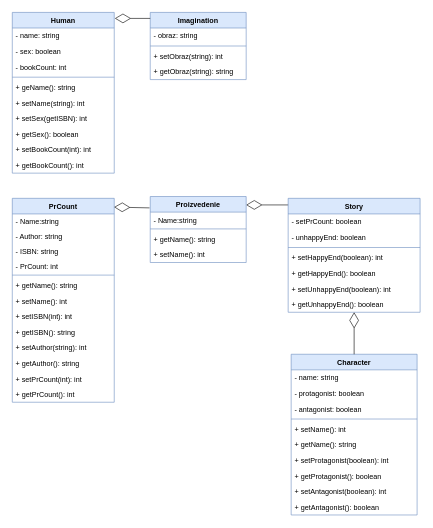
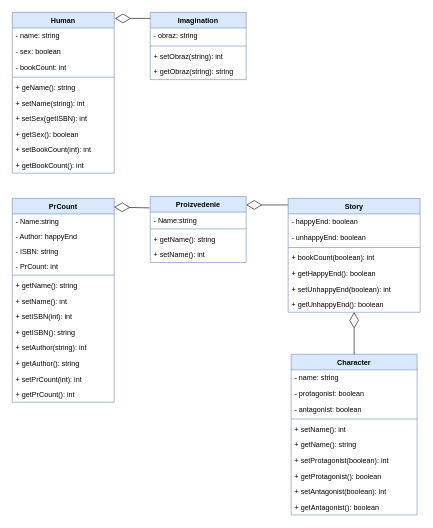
  <mxCell id="0" />
  <mxCell id="1" parent="0" />
  <mxCell id="2" value="Human" style="swimlane;fontStyle=1;align=center;verticalAlign=top;childLayout=stackLayout;horizontal=1;startSize=26;horizontalStack=0;resizeParent=1;resizeParentMax=0;resizeLast=0;collapsible=1;marginBottom=0;fillColor=#dae8fc;strokeColor=#6c8ebf;" parent="1" vertex="1"><mxGeometry x="20" y="20" width="170" height="268" as="geometry" /></mxCell>
  <mxCell id="3" value="- name: string" style="text;strokeColor=none;fillColor=none;align=left;verticalAlign=top;spacingLeft=4;spacingRight=4;overflow=hidden;rotatable=0;points=[[0,0.5],[1,0.5]];portConstraint=eastwest;" parent="2" vertex="1"><mxGeometry y="26" width="170" height="26" as="geometry" /></mxCell>
  <mxCell id="4" value="- sex: boolean" style="text;strokeColor=none;fillColor=none;align=left;verticalAlign=top;spacingLeft=4;spacingRight=4;overflow=hidden;rotatable=0;points=[[0,0.5],[1,0.5]];portConstraint=eastwest;" parent="2" vertex="1"><mxGeometry y="52" width="170" height="26" as="geometry" /></mxCell>
  <mxCell id="5" value="- bookCount: int" style="text;strokeColor=none;fillColor=none;align=left;verticalAlign=top;spacingLeft=4;spacingRight=4;overflow=hidden;rotatable=0;points=[[0,0.5],[1,0.5]];portConstraint=eastwest;" parent="2" vertex="1"><mxGeometry y="78" width="170" height="26" as="geometry" /></mxCell>
  <mxCell id="6" value="" style="line;strokeWidth=1;fillColor=none;align=left;verticalAlign=middle;spacingTop=-1;spacingLeft=3;spacingRight=3;rotatable=0;labelPosition=right;points=[];portConstraint=eastwest;strokeColor=inherit;" parent="2" vertex="1"><mxGeometry y="104" width="170" height="8" as="geometry" /></mxCell>
  <mxCell id="7" value="+ geName(): string" style="text;strokeColor=none;fillColor=none;align=left;verticalAlign=top;spacingLeft=4;spacingRight=4;overflow=hidden;rotatable=0;points=[[0,0.5],[1,0.5]];portConstraint=eastwest;" parent="2" vertex="1"><mxGeometry y="112" width="170" height="26" as="geometry" /></mxCell>
  <mxCell id="8" value="+ setName(string): int" style="text;strokeColor=none;fillColor=none;align=left;verticalAlign=top;spacingLeft=4;spacingRight=4;overflow=hidden;rotatable=0;points=[[0,0.5],[1,0.5]];portConstraint=eastwest;" parent="2" vertex="1"><mxGeometry y="138" width="170" height="26" as="geometry" /></mxCell>
  <mxCell id="9" value="+ setSex(getISBN): int" style="text;strokeColor=none;fillColor=none;align=left;verticalAlign=top;spacingLeft=4;spacingRight=4;overflow=hidden;rotatable=0;points=[[0,0.5],[1,0.5]];portConstraint=eastwest;" parent="2" vertex="1"><mxGeometry y="164" width="170" height="26" as="geometry" /></mxCell>
  <mxCell id="10" value="+ getSex(): boolean" style="text;strokeColor=none;fillColor=none;align=left;verticalAlign=top;spacingLeft=4;spacingRight=4;overflow=hidden;rotatable=0;points=[[0,0.5],[1,0.5]];portConstraint=eastwest;" parent="2" vertex="1"><mxGeometry y="190" width="170" height="26" as="geometry" /></mxCell>
  <mxCell id="11" value="+ setBookCount(int): int" style="text;strokeColor=none;fillColor=none;align=left;verticalAlign=top;spacingLeft=4;spacingRight=4;overflow=hidden;rotatable=0;points=[[0,0.5],[1,0.5]];portConstraint=eastwest;" parent="2" vertex="1"><mxGeometry y="216" width="170" height="26" as="geometry" /></mxCell>
  <mxCell id="12" value="+ getBookCount(): int" style="text;strokeColor=none;fillColor=none;align=left;verticalAlign=top;spacingLeft=4;spacingRight=4;overflow=hidden;rotatable=0;points=[[0,0.5],[1,0.5]];portConstraint=eastwest;" parent="2" vertex="1"><mxGeometry y="242" width="170" height="26" as="geometry" /></mxCell>
  <mxCell id="13" value="PrCount" style="swimlane;fontStyle=1;align=center;verticalAlign=top;childLayout=stackLayout;horizontal=1;startSize=26;horizontalStack=0;resizeParent=1;resizeParentMax=0;resizeLast=0;collapsible=1;marginBottom=0;fillColor=#dae8fc;strokeColor=#6c8ebf;" parent="1" vertex="1"><mxGeometry x="20" y="330" width="170" height="340" as="geometry" /></mxCell>
  <mxCell id="14" value="- Name:string" style="text;strokeColor=none;fillColor=none;align=left;verticalAlign=top;spacingLeft=4;spacingRight=4;overflow=hidden;rotatable=0;points=[[0,0.5],[1,0.5]];portConstraint=eastwest;" parent="13" vertex="1"><mxGeometry y="26" width="170" height="24" as="geometry" /></mxCell>
- <mxCell id="15" value="- Author: string" style="text;strokeColor=none;fillColor=none;align=left;verticalAlign=top;spacingLeft=4;spacingRight=4;overflow=hidden;rotatable=0;points=[[0,0.5],[1,0.5]];portConstraint=eastwest;" parent="13" vertex="1"><mxGeometry y="50" width="170" height="26" as="geometry" /></mxCell>
+ <mxCell id="15" value="- Author: happyEnd" style="text;strokeColor=none;fillColor=none;align=left;verticalAlign=top;spacingLeft=4;spacingRight=4;overflow=hidden;rotatable=0;points=[[0,0.5],[1,0.5]];portConstraint=eastwest;" parent="13" vertex="1"><mxGeometry y="50" width="170" height="26" as="geometry" /></mxCell>
  <mxCell id="16" value="- ISBN: string&#10;" style="text;strokeColor=none;fillColor=none;align=left;verticalAlign=top;spacingLeft=4;spacingRight=4;overflow=hidden;rotatable=0;points=[[0,0.5],[1,0.5]];portConstraint=eastwest;" parent="13" vertex="1"><mxGeometry y="76" width="170" height="24" as="geometry" /></mxCell>
  <mxCell id="17" value="- PrCount: int&#10;" style="text;strokeColor=none;fillColor=none;align=left;verticalAlign=top;spacingLeft=4;spacingRight=4;overflow=hidden;rotatable=0;points=[[0,0.5],[1,0.5]];portConstraint=eastwest;" parent="13" vertex="1"><mxGeometry y="100" width="170" height="24" as="geometry" /></mxCell>
  <mxCell id="18" value="" style="line;strokeWidth=1;fillColor=none;align=left;verticalAlign=middle;spacingTop=-1;spacingLeft=3;spacingRight=3;rotatable=0;labelPosition=right;points=[];portConstraint=eastwest;strokeColor=inherit;" parent="13" vertex="1"><mxGeometry y="124" width="170" height="8" as="geometry" /></mxCell>
  <mxCell id="19" value="+ getName(): string" style="text;strokeColor=none;fillColor=none;align=left;verticalAlign=top;spacingLeft=4;spacingRight=4;overflow=hidden;rotatable=0;points=[[0,0.5],[1,0.5]];portConstraint=eastwest;" parent="13" vertex="1"><mxGeometry y="132" width="170" height="26" as="geometry" /></mxCell>
  <mxCell id="20" value="+ setName(): int" style="text;strokeColor=none;fillColor=none;align=left;verticalAlign=top;spacingLeft=4;spacingRight=4;overflow=hidden;rotatable=0;points=[[0,0.5],[1,0.5]];portConstraint=eastwest;" parent="13" vertex="1"><mxGeometry y="158" width="170" height="26" as="geometry" /></mxCell>
  <mxCell id="21" value="+ setISBN(int): int" style="text;strokeColor=none;fillColor=none;align=left;verticalAlign=top;spacingLeft=4;spacingRight=4;overflow=hidden;rotatable=0;points=[[0,0.5],[1,0.5]];portConstraint=eastwest;" parent="13" vertex="1"><mxGeometry y="184" width="170" height="26" as="geometry" /></mxCell>
  <mxCell id="22" value="+ getISBN(): string" style="text;strokeColor=none;fillColor=none;align=left;verticalAlign=top;spacingLeft=4;spacingRight=4;overflow=hidden;rotatable=0;points=[[0,0.5],[1,0.5]];portConstraint=eastwest;" parent="13" vertex="1"><mxGeometry y="210" width="170" height="26" as="geometry" /></mxCell>
  <mxCell id="23" value="+ setAuthor(string): int" style="text;strokeColor=none;fillColor=none;align=left;verticalAlign=top;spacingLeft=4;spacingRight=4;overflow=hidden;rotatable=0;points=[[0,0.5],[1,0.5]];portConstraint=eastwest;" parent="13" vertex="1"><mxGeometry y="236" width="170" height="26" as="geometry" /></mxCell>
  <mxCell id="24" value="+ getAuthor(): string" style="text;strokeColor=none;fillColor=none;align=left;verticalAlign=top;spacingLeft=4;spacingRight=4;overflow=hidden;rotatable=0;points=[[0,0.5],[1,0.5]];portConstraint=eastwest;" parent="13" vertex="1"><mxGeometry y="262" width="170" height="26" as="geometry" /></mxCell>
  <mxCell id="25" value="+ setPrCount(int): int" style="text;strokeColor=none;fillColor=none;align=left;verticalAlign=top;spacingLeft=4;spacingRight=4;overflow=hidden;rotatable=0;points=[[0,0.5],[1,0.5]];portConstraint=eastwest;" parent="13" vertex="1"><mxGeometry y="288" width="170" height="26" as="geometry" /></mxCell>
  <mxCell id="26" value="+ getPrCount(): int" style="text;strokeColor=none;fillColor=none;align=left;verticalAlign=top;spacingLeft=4;spacingRight=4;overflow=hidden;rotatable=0;points=[[0,0.5],[1,0.5]];portConstraint=eastwest;" parent="13" vertex="1"><mxGeometry y="314" width="170" height="26" as="geometry" /></mxCell>
  <mxCell id="27" value="" style="endArrow=diamondThin;endFill=0;endSize=24;html=1;rounded=0;exitX=-0.007;exitY=0.172;exitDx=0;exitDy=0;exitPerimeter=0;entryX=0.999;entryY=0.043;entryDx=0;entryDy=0;entryPerimeter=0;" parent="1" source="54" target="13" edge="1"><mxGeometry width="160" relative="1" as="geometry"><mxPoint x="251.12" y="339.856" as="sourcePoint" /><mxPoint x="220" y="430" as="targetPoint" /></mxGeometry></mxCell>
  <mxCell id="28" value="" style="endArrow=diamondThin;endFill=0;endSize=24;html=1;rounded=0;exitX=0.007;exitY=0.054;exitDx=0;exitDy=0;exitPerimeter=0;entryX=0.999;entryY=0.043;entryDx=0;entryDy=0;entryPerimeter=0;" parent="1" edge="1"><mxGeometry width="160" relative="1" as="geometry"><mxPoint x="481" y="341" as="sourcePoint" /><mxPoint x="410" y="341" as="targetPoint" /></mxGeometry></mxCell>
  <mxCell id="29" value="Story" style="swimlane;fontStyle=1;align=center;verticalAlign=top;childLayout=stackLayout;horizontal=1;startSize=26;horizontalStack=0;resizeParent=1;resizeParentMax=0;resizeLast=0;collapsible=1;marginBottom=0;fillColor=#dae8fc;strokeColor=#6c8ebf;" parent="1" vertex="1"><mxGeometry x="480" y="330" width="220" height="190" as="geometry" /></mxCell>
- <mxCell id="30" value="- setPrCount: boolean" style="text;strokeColor=none;fillColor=none;align=left;verticalAlign=top;spacingLeft=4;spacingRight=4;overflow=hidden;rotatable=0;points=[[0,0.5],[1,0.5]];portConstraint=eastwest;" vertex="1" parent="29"><mxGeometry y="26" width="220" height="26" as="geometry" /></mxCell>
+ <mxCell id="30" value="- happyEnd: boolean" style="text;strokeColor=none;fillColor=none;align=left;verticalAlign=top;spacingLeft=4;spacingRight=4;overflow=hidden;rotatable=0;points=[[0,0.5],[1,0.5]];portConstraint=eastwest;" vertex="1" parent="29"><mxGeometry y="26" width="220" height="26" as="geometry" /></mxCell>
  <mxCell id="31" value="- unhappyEnd: boolean" style="text;strokeColor=none;fillColor=none;align=left;verticalAlign=top;spacingLeft=4;spacingRight=4;overflow=hidden;rotatable=0;points=[[0,0.5],[1,0.5]];portConstraint=eastwest;" vertex="1" parent="29"><mxGeometry y="52" width="220" height="26" as="geometry" /></mxCell>
  <mxCell id="32" value="" style="line;strokeWidth=1;fillColor=none;align=left;verticalAlign=middle;spacingTop=-1;spacingLeft=3;spacingRight=3;rotatable=0;labelPosition=right;points=[];portConstraint=eastwest;strokeColor=inherit;" parent="29" vertex="1"><mxGeometry y="78" width="220" height="8" as="geometry" /></mxCell>
- <mxCell id="33" value="+ setHappyEnd(boolean): int" style="text;strokeColor=none;fillColor=none;align=left;verticalAlign=top;spacingLeft=4;spacingRight=4;overflow=hidden;rotatable=0;points=[[0,0.5],[1,0.5]];portConstraint=eastwest;" vertex="1" parent="29"><mxGeometry y="86" width="220" height="26" as="geometry" /></mxCell>
+ <mxCell id="33" value="+ bookCount(boolean): int" style="text;strokeColor=none;fillColor=none;align=left;verticalAlign=top;spacingLeft=4;spacingRight=4;overflow=hidden;rotatable=0;points=[[0,0.5],[1,0.5]];portConstraint=eastwest;" vertex="1" parent="29"><mxGeometry y="86" width="220" height="26" as="geometry" /></mxCell>
  <mxCell id="34" value="+ getHappyEnd(): boolean" style="text;strokeColor=none;fillColor=none;align=left;verticalAlign=top;spacingLeft=4;spacingRight=4;overflow=hidden;rotatable=0;points=[[0,0.5],[1,0.5]];portConstraint=eastwest;" vertex="1" parent="29"><mxGeometry y="112" width="220" height="26" as="geometry" /></mxCell>
  <mxCell id="35" value="+ setUnhappyEnd(boolean): int" style="text;strokeColor=none;fillColor=none;align=left;verticalAlign=top;spacingLeft=4;spacingRight=4;overflow=hidden;rotatable=0;points=[[0,0.5],[1,0.5]];portConstraint=eastwest;" vertex="1" parent="29"><mxGeometry y="138" width="220" height="26" as="geometry" /></mxCell>
  <mxCell id="36" value="+ getUnhappyEnd(): boolean" style="text;strokeColor=none;fillColor=none;align=left;verticalAlign=top;spacingLeft=4;spacingRight=4;overflow=hidden;rotatable=0;points=[[0,0.5],[1,0.5]];portConstraint=eastwest;" vertex="1" parent="29"><mxGeometry y="164" width="220" height="26" as="geometry" /></mxCell>
  <mxCell id="37" value="Character" style="swimlane;fontStyle=1;align=center;verticalAlign=top;childLayout=stackLayout;horizontal=1;startSize=26;horizontalStack=0;resizeParent=1;resizeParentMax=0;resizeLast=0;collapsible=1;marginBottom=0;fillColor=#dae8fc;strokeColor=#6c8ebf;" parent="1" vertex="1"><mxGeometry x="485" y="590" width="210" height="268" as="geometry" /></mxCell>
  <mxCell id="38" value="- name: string" style="text;strokeColor=none;fillColor=none;align=left;verticalAlign=top;spacingLeft=4;spacingRight=4;overflow=hidden;rotatable=0;points=[[0,0.5],[1,0.5]];portConstraint=eastwest;" parent="37" vertex="1"><mxGeometry y="26" width="210" height="26" as="geometry" /></mxCell>
  <mxCell id="39" value="- protagonist: boolean" style="text;strokeColor=none;fillColor=none;align=left;verticalAlign=top;spacingLeft=4;spacingRight=4;overflow=hidden;rotatable=0;points=[[0,0.5],[1,0.5]];portConstraint=eastwest;" parent="37" vertex="1"><mxGeometry y="52" width="210" height="26" as="geometry" /></mxCell>
  <mxCell id="40" value="- antagonist: boolean" style="text;strokeColor=none;fillColor=none;align=left;verticalAlign=top;spacingLeft=4;spacingRight=4;overflow=hidden;rotatable=0;points=[[0,0.5],[1,0.5]];portConstraint=eastwest;" parent="37" vertex="1"><mxGeometry y="78" width="210" height="26" as="geometry" /></mxCell>
  <mxCell id="41" value="" style="line;strokeWidth=1;fillColor=none;align=left;verticalAlign=middle;spacingTop=-1;spacingLeft=3;spacingRight=3;rotatable=0;labelPosition=right;points=[];portConstraint=eastwest;strokeColor=inherit;" parent="37" vertex="1"><mxGeometry y="104" width="210" height="8" as="geometry" /></mxCell>
  <mxCell id="42" value="+ setName(): int" style="text;strokeColor=none;fillColor=none;align=left;verticalAlign=top;spacingLeft=4;spacingRight=4;overflow=hidden;rotatable=0;points=[[0,0.5],[1,0.5]];portConstraint=eastwest;" parent="37" vertex="1"><mxGeometry y="112" width="210" height="26" as="geometry" /></mxCell>
  <mxCell id="43" value="+ getName(): string" style="text;strokeColor=none;fillColor=none;align=left;verticalAlign=top;spacingLeft=4;spacingRight=4;overflow=hidden;rotatable=0;points=[[0,0.5],[1,0.5]];portConstraint=eastwest;" parent="37" vertex="1"><mxGeometry y="138" width="210" height="26" as="geometry" /></mxCell>
  <mxCell id="44" value="+ setProtagonist(boolean): int" style="text;strokeColor=none;fillColor=none;align=left;verticalAlign=top;spacingLeft=4;spacingRight=4;overflow=hidden;rotatable=0;points=[[0,0.5],[1,0.5]];portConstraint=eastwest;" parent="37" vertex="1"><mxGeometry y="164" width="210" height="26" as="geometry" /></mxCell>
  <mxCell id="45" value="+ getProtagonist(): boolean" style="text;strokeColor=none;fillColor=none;align=left;verticalAlign=top;spacingLeft=4;spacingRight=4;overflow=hidden;rotatable=0;points=[[0,0.5],[1,0.5]];portConstraint=eastwest;" parent="37" vertex="1"><mxGeometry y="190" width="210" height="26" as="geometry" /></mxCell>
  <mxCell id="46" value="+ setAntagonist(boolean): int" style="text;strokeColor=none;fillColor=none;align=left;verticalAlign=top;spacingLeft=4;spacingRight=4;overflow=hidden;rotatable=0;points=[[0,0.5],[1,0.5]];portConstraint=eastwest;" parent="37" vertex="1"><mxGeometry y="216" width="210" height="26" as="geometry" /></mxCell>
  <mxCell id="47" value="+ getAntagonist(): boolean" style="text;strokeColor=none;fillColor=none;align=left;verticalAlign=top;spacingLeft=4;spacingRight=4;overflow=hidden;rotatable=0;points=[[0,0.5],[1,0.5]];portConstraint=eastwest;" parent="37" vertex="1"><mxGeometry y="242" width="210" height="26" as="geometry" /></mxCell>
  <mxCell id="48" value="" style="endArrow=diamondThin;endFill=0;endSize=24;html=1;rounded=0;exitX=0.5;exitY=0;exitDx=0;exitDy=0;entryX=0.5;entryY=1;entryDx=0;entryDy=0;" parent="1" source="37" target="29" edge="1"><mxGeometry width="160" relative="1" as="geometry"><mxPoint x="480" y="440" as="sourcePoint" /><mxPoint x="409" y="440" as="targetPoint" /></mxGeometry></mxCell>
  <mxCell id="49" value="Imagination" style="swimlane;fontStyle=1;align=center;verticalAlign=top;childLayout=stackLayout;horizontal=1;startSize=26;horizontalStack=0;resizeParent=1;resizeParentMax=0;resizeLast=0;collapsible=1;marginBottom=0;fillColor=#dae8fc;strokeColor=#6c8ebf;" parent="1" vertex="1"><mxGeometry x="250" y="20" width="160" height="112" as="geometry" /></mxCell>
  <mxCell id="50" value="- obraz: string" style="text;strokeColor=none;fillColor=none;align=left;verticalAlign=top;spacingLeft=4;spacingRight=4;overflow=hidden;rotatable=0;points=[[0,0.5],[1,0.5]];portConstraint=eastwest;" parent="49" vertex="1"><mxGeometry y="26" width="160" height="26" as="geometry" /></mxCell>
  <mxCell id="51" value="" style="line;strokeWidth=1;fillColor=none;align=left;verticalAlign=middle;spacingTop=-1;spacingLeft=3;spacingRight=3;rotatable=0;labelPosition=right;points=[];portConstraint=eastwest;strokeColor=inherit;" parent="49" vertex="1"><mxGeometry y="52" width="160" height="8" as="geometry" /></mxCell>
  <mxCell id="52" value="+ setObraz(string): int" style="text;strokeColor=none;fillColor=none;align=left;verticalAlign=top;spacingLeft=4;spacingRight=4;overflow=hidden;rotatable=0;points=[[0,0.5],[1,0.5]];portConstraint=eastwest;" parent="49" vertex="1"><mxGeometry y="60" width="160" height="26" as="geometry" /></mxCell>
  <mxCell id="53" value="+ getObraz(string): string" style="text;strokeColor=none;fillColor=none;align=left;verticalAlign=top;spacingLeft=4;spacingRight=4;overflow=hidden;rotatable=0;points=[[0,0.5],[1,0.5]];portConstraint=eastwest;" parent="49" vertex="1"><mxGeometry y="86" width="160" height="26" as="geometry" /></mxCell>
  <mxCell id="54" value="Proizvedenie" style="swimlane;fontStyle=1;align=center;verticalAlign=top;childLayout=stackLayout;horizontal=1;startSize=26;horizontalStack=0;resizeParent=1;resizeParentMax=0;resizeLast=0;collapsible=1;marginBottom=0;fillColor=#dae8fc;strokeColor=#6c8ebf;" parent="1" vertex="1"><mxGeometry x="250" y="327" width="160" height="110" as="geometry" /></mxCell>
  <mxCell id="55" value="- Name:string" style="text;strokeColor=none;fillColor=none;align=left;verticalAlign=top;spacingLeft=4;spacingRight=4;overflow=hidden;rotatable=0;points=[[0,0.5],[1,0.5]];portConstraint=eastwest;" parent="54" vertex="1"><mxGeometry y="26" width="160" height="24" as="geometry" /></mxCell>
  <mxCell id="56" value="" style="line;strokeWidth=1;fillColor=none;align=left;verticalAlign=middle;spacingTop=-1;spacingLeft=3;spacingRight=3;rotatable=0;labelPosition=right;points=[];portConstraint=eastwest;strokeColor=inherit;" parent="54" vertex="1"><mxGeometry y="50" width="160" height="8" as="geometry" /></mxCell>
  <mxCell id="57" value="+ getName(): string" style="text;strokeColor=none;fillColor=none;align=left;verticalAlign=top;spacingLeft=4;spacingRight=4;overflow=hidden;rotatable=0;points=[[0,0.5],[1,0.5]];portConstraint=eastwest;" parent="54" vertex="1"><mxGeometry y="58" width="160" height="26" as="geometry" /></mxCell>
  <mxCell id="58" value="+ setName(): int" style="text;strokeColor=none;fillColor=none;align=left;verticalAlign=top;spacingLeft=4;spacingRight=4;overflow=hidden;rotatable=0;points=[[0,0.5],[1,0.5]];portConstraint=eastwest;" parent="54" vertex="1"><mxGeometry y="84" width="160" height="26" as="geometry" /></mxCell>
  <mxCell id="59" value="" style="endArrow=diamondThin;endFill=0;endSize=24;html=1;rounded=0;exitX=-0.007;exitY=0.172;exitDx=0;exitDy=0;exitPerimeter=0;entryX=0.999;entryY=0.043;entryDx=0;entryDy=0;entryPerimeter=0;" parent="1" edge="1"><mxGeometry width="160" relative="1" as="geometry"><mxPoint x="250" y="30" as="sourcePoint" /><mxPoint x="191" y="30" as="targetPoint" /></mxGeometry></mxCell>
